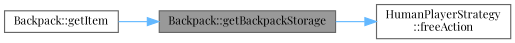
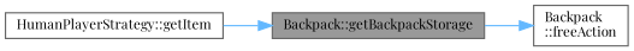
  digraph {
    fontname="Playfair Display"
    rankdir=RL
    node [color=grey40 fillcolor=white fontname="Playfair Display" fontsize=10 shape=box style=filled]
    edge [color=steelblue1 dir=back fontname="Playfair Display" fontsize=10 labelfontname=Helvetica labelfontsize=10 style=solid]
    n1 [color=gray40 fillcolor=grey60 fontcolor=black height=0.2 label="Backpack::getBackpackStorage" width=0.4]
-   n2 [height=0.2 label="Backpack::getItem" width=0.4]
-   n3 [height=0.2 label="HumanPlayerStrategy\l::freeAction" width=0.4]
+   n2 [height=0.2 label="HumanPlayerStrategy::getItem" width=0.4]
+   n3 [height=0.2 label="Backpack\l::freeAction" width=0.4]
    n1 -> n2
    n3 -> n1
  }
